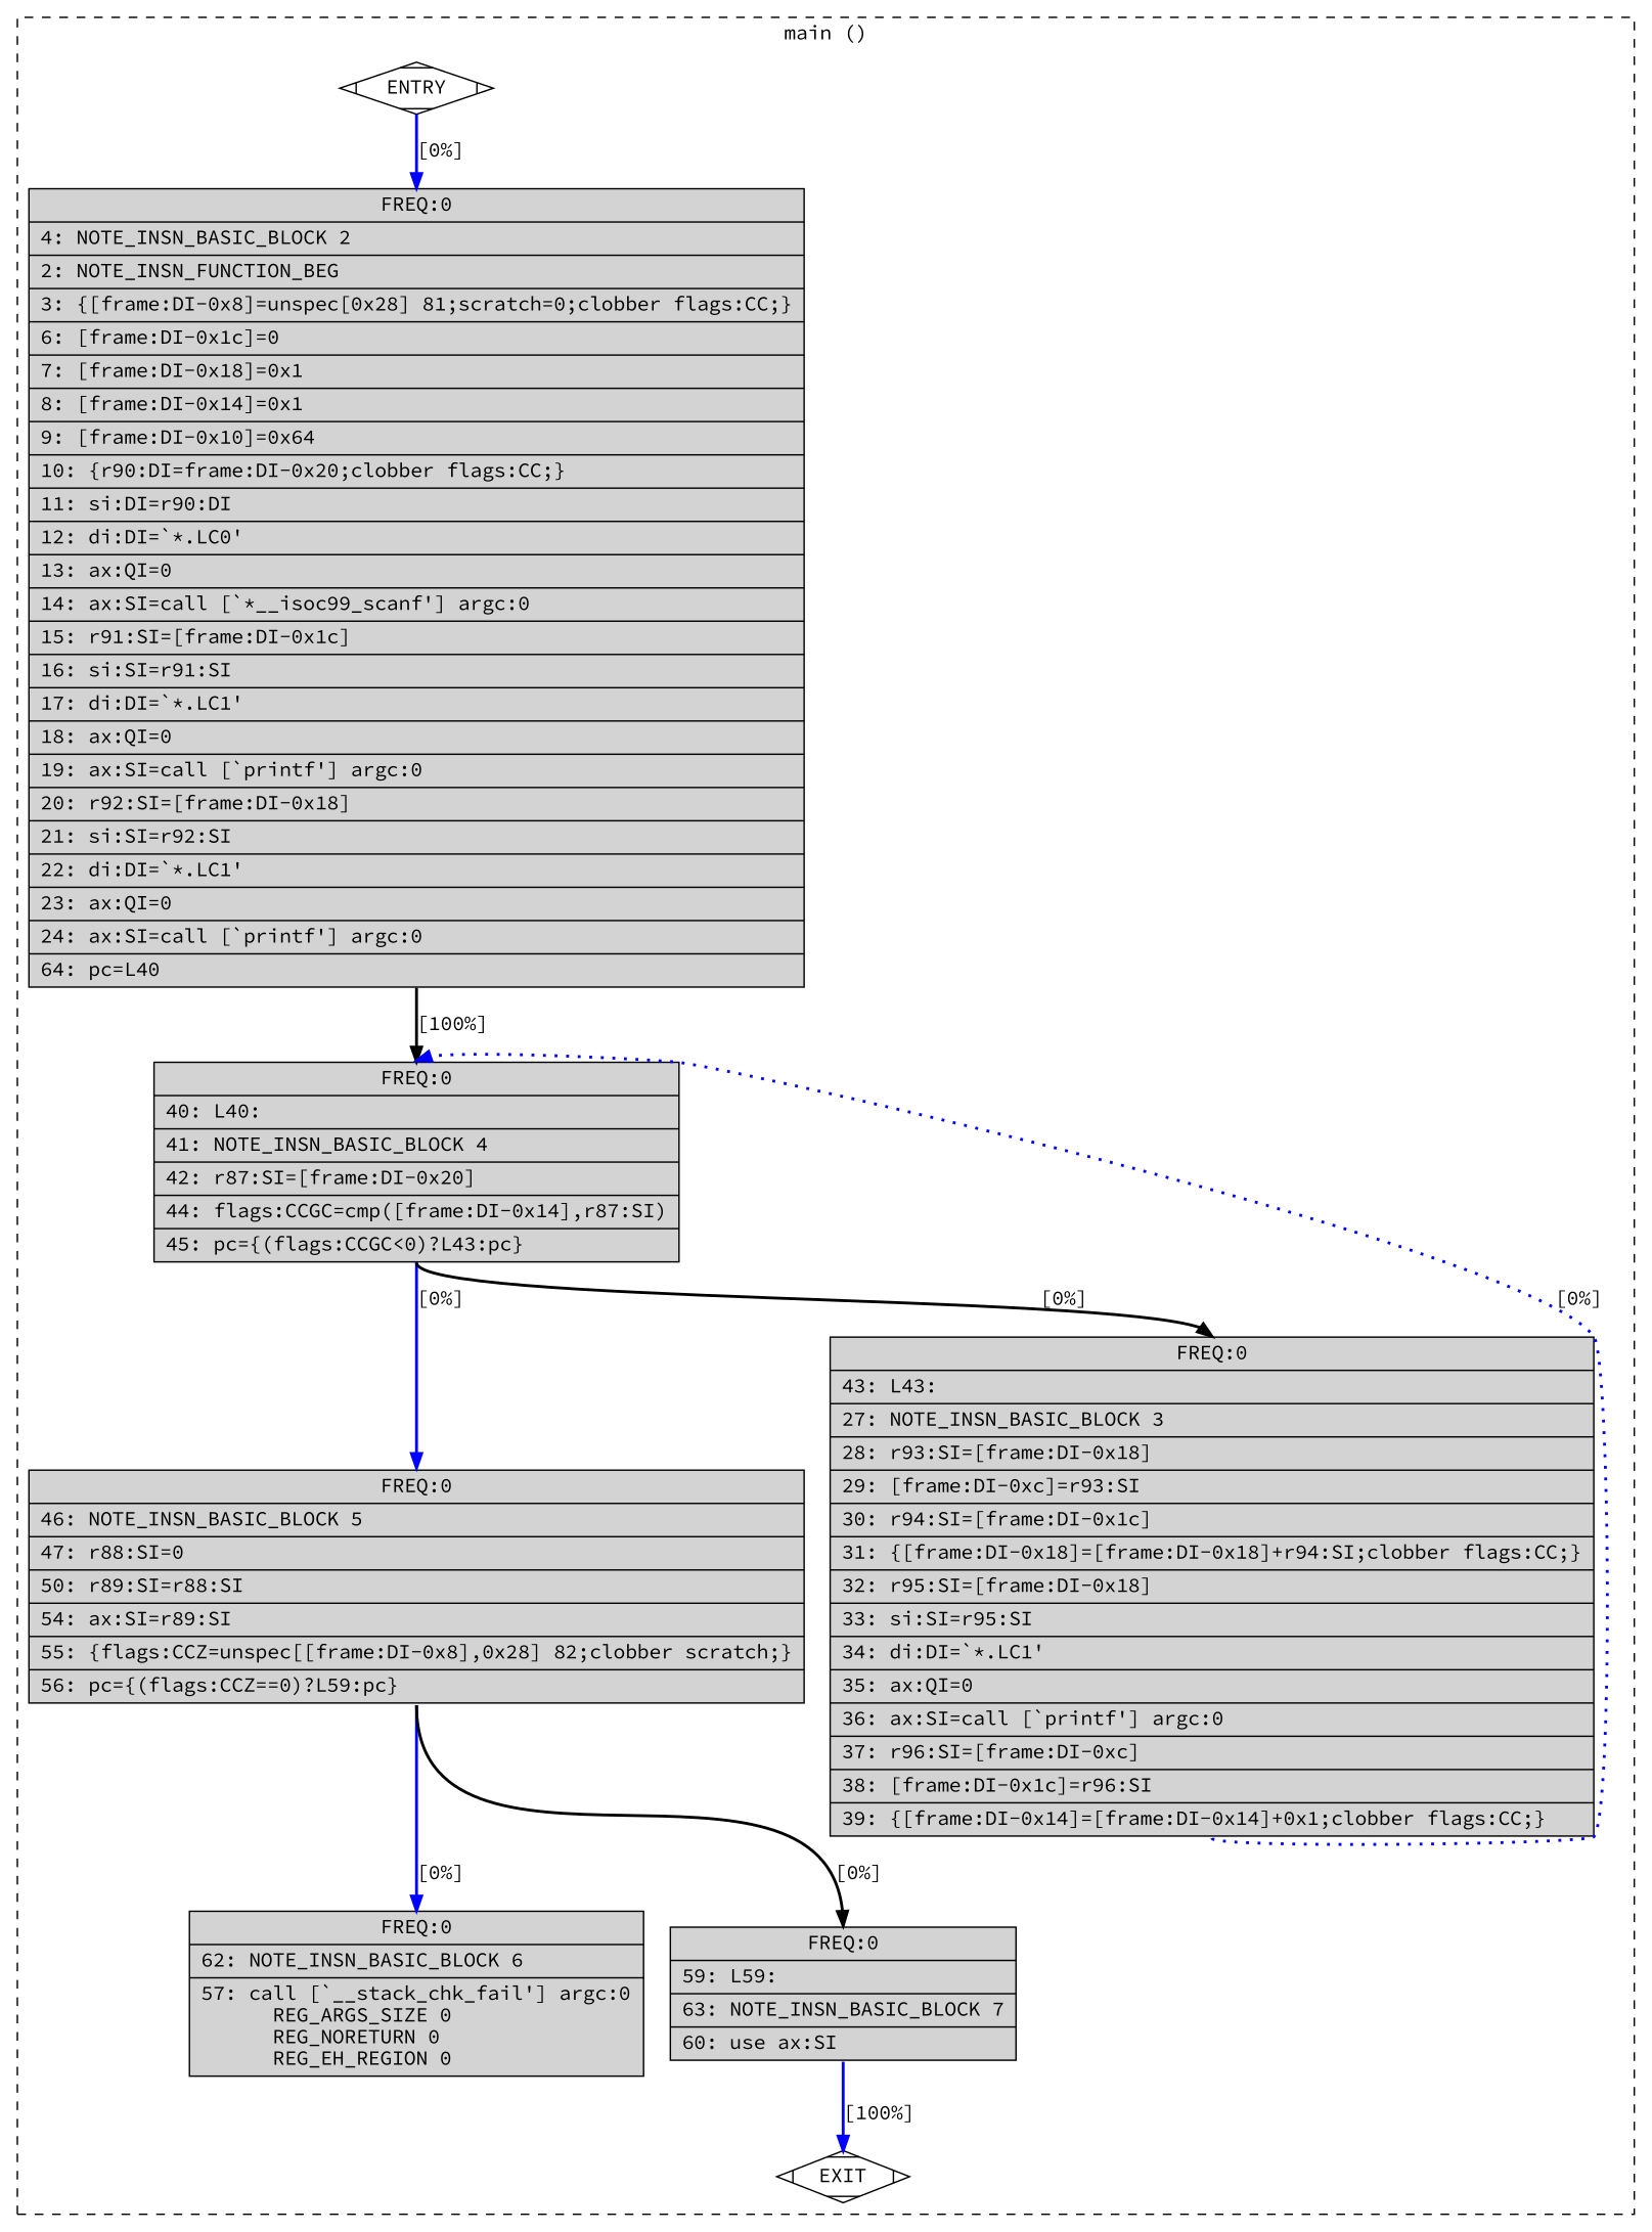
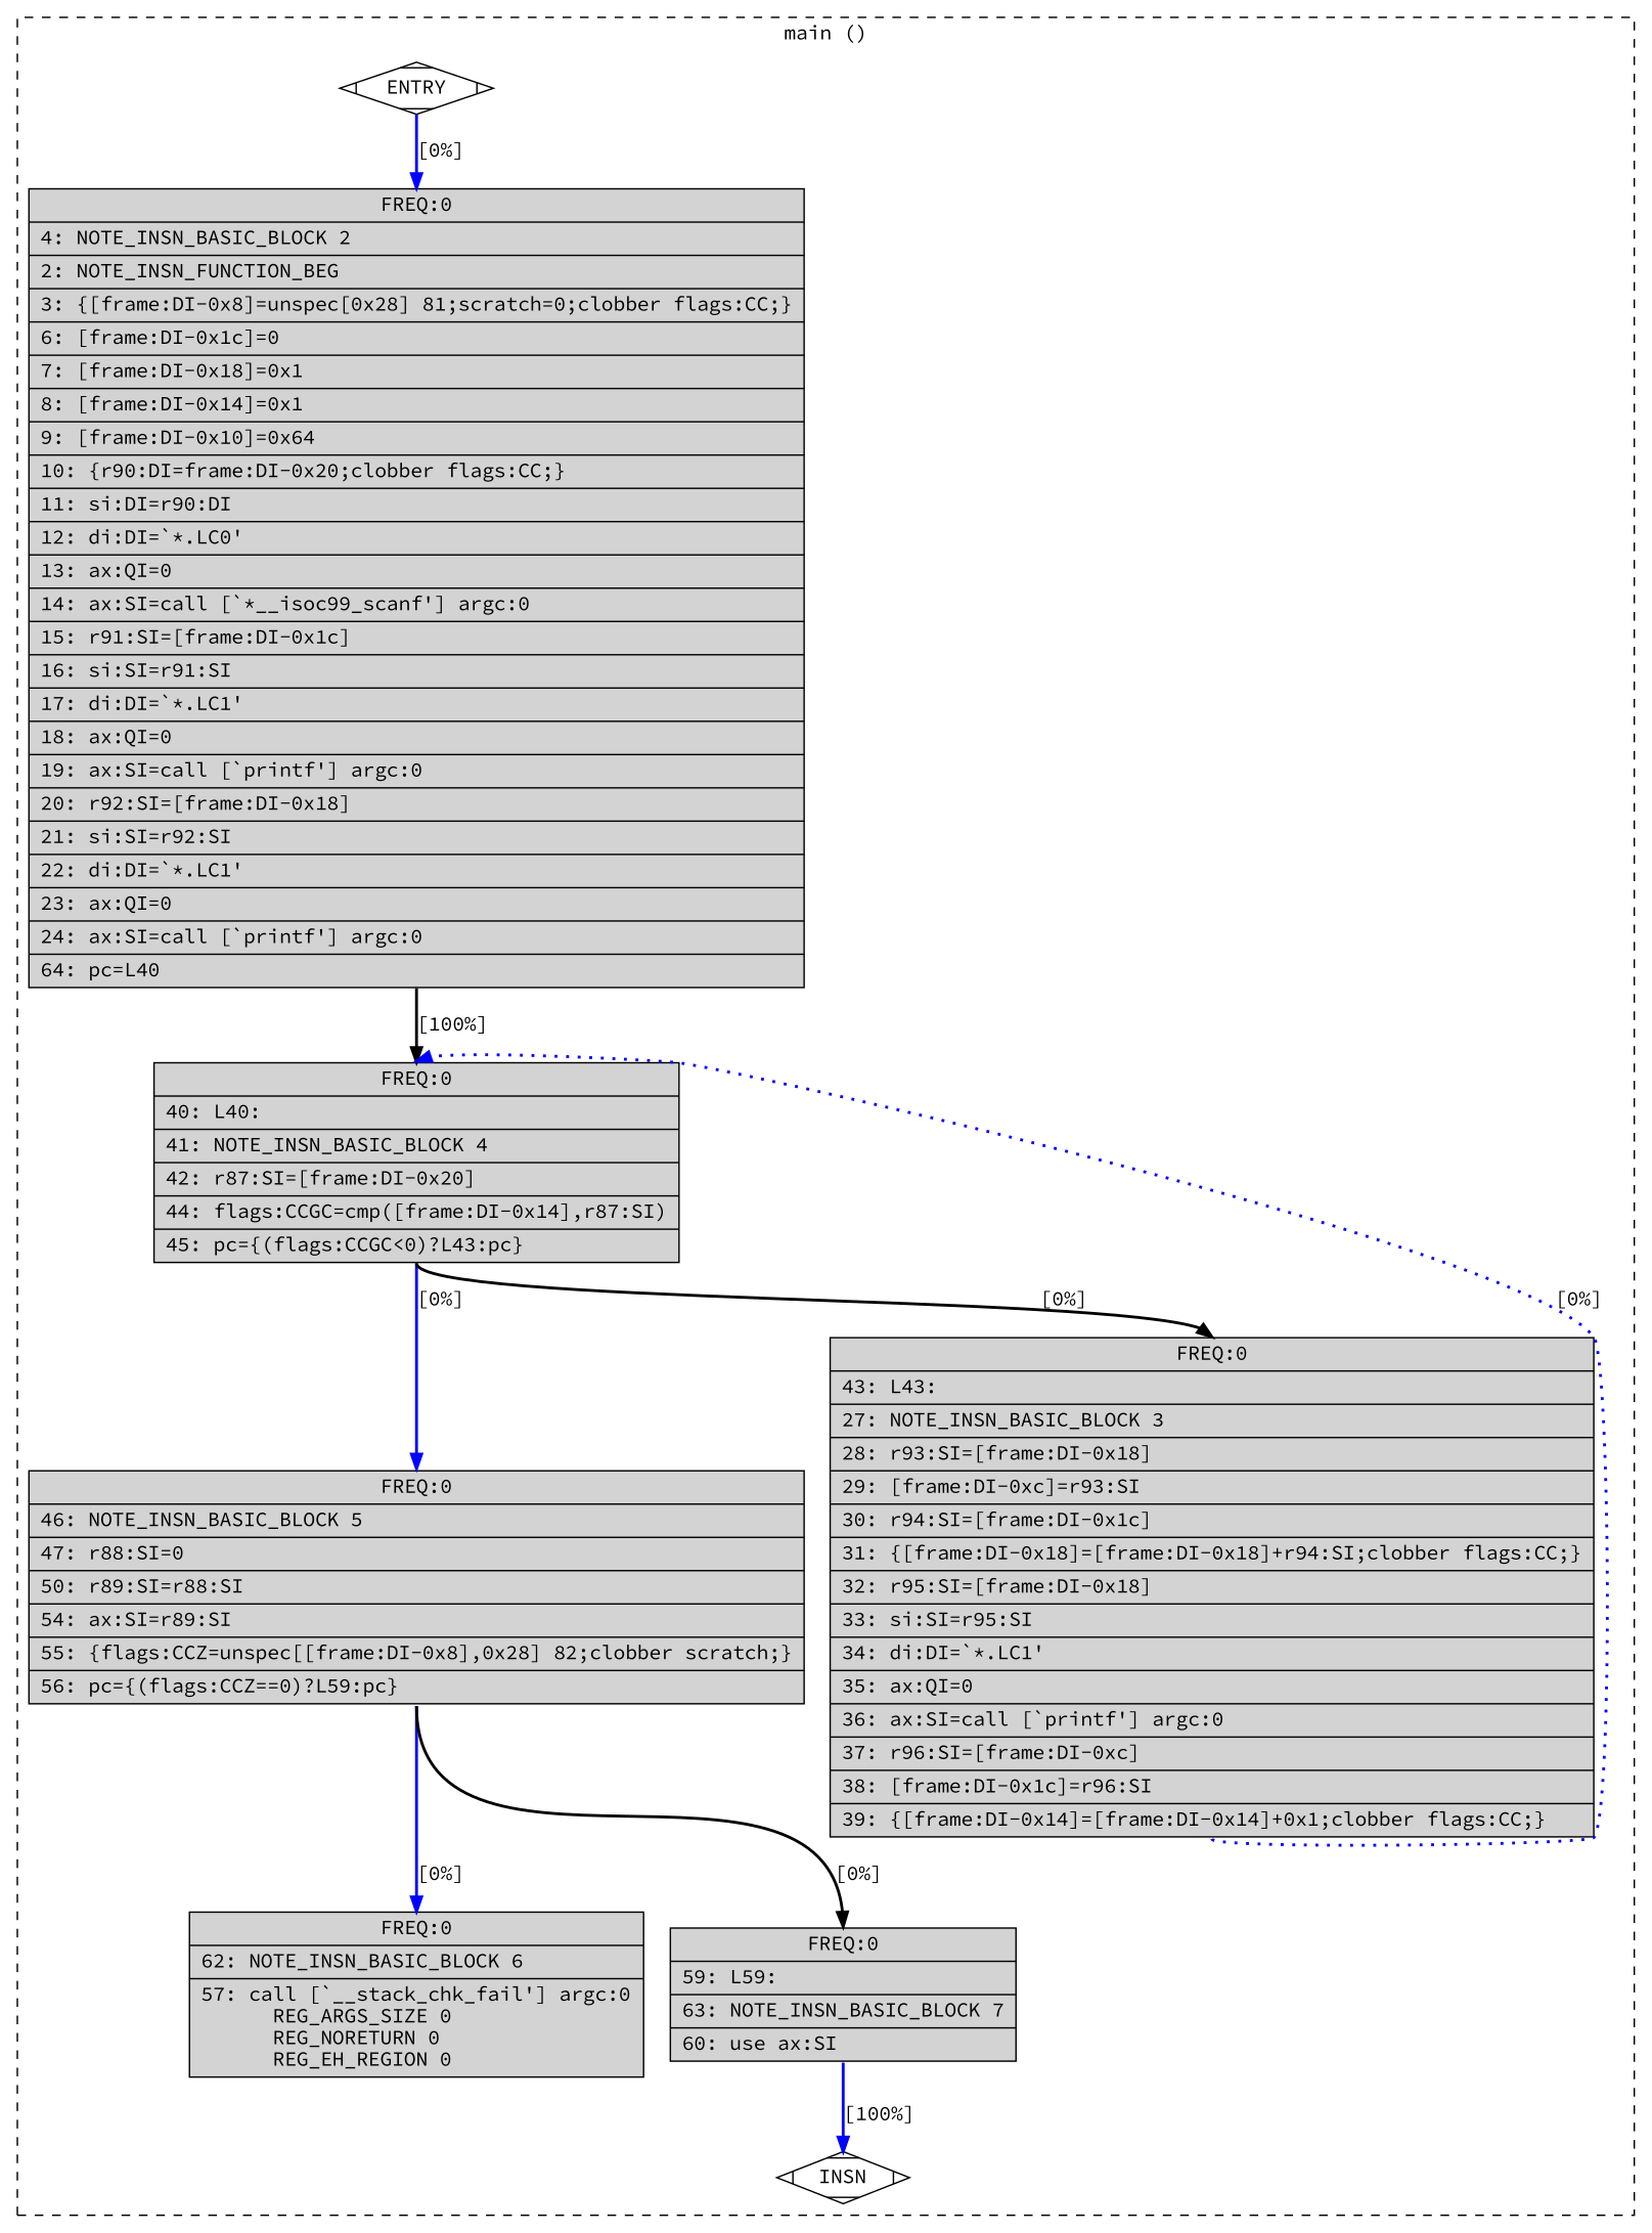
  digraph {
    fontname="Source Code Pro"
    node [fillcolor=lightgrey shape=record style=filled fontname="Source Code Pro"]
    edge [color=blue constraint=true headport=n style="solid,bold" tailport=s weight=100 fontname="Source Code Pro"]
    n1 [fillcolor=white label=ENTRY shape=Mdiamond]
    n2 [label="{ FREQ:0 |\ \ \ \ 4:\ NOTE_INSN_BASIC_BLOCK\ 2\l|\ \ \ \ 2:\ NOTE_INSN_FUNCTION_BEG\l|\ \ \ \ 3:\ \{[frame:DI-0x8]=unspec[0x28]\ 81;scratch=0;clobber\ flags:CC;\}\l|\ \ \ \ 6:\ [frame:DI-0x1c]=0\l|\ \ \ \ 7:\ [frame:DI-0x18]=0x1\l|\ \ \ \ 8:\ [frame:DI-0x14]=0x1\l|\ \ \ \ 9:\ [frame:DI-0x10]=0x64\l|\ \ \ 10:\ \{r90:DI=frame:DI-0x20;clobber\ flags:CC;\}\l|\ \ \ 11:\ si:DI=r90:DI\l|\ \ \ 12:\ di:DI=`*.LC0'\l|\ \ \ 13:\ ax:QI=0\l|\ \ \ 14:\ ax:SI=call\ [`*__isoc99_scanf']\ argc:0\l|\ \ \ 15:\ r91:SI=[frame:DI-0x1c]\l|\ \ \ 16:\ si:SI=r91:SI\l|\ \ \ 17:\ di:DI=`*.LC1'\l|\ \ \ 18:\ ax:QI=0\l|\ \ \ 19:\ ax:SI=call\ [`printf']\ argc:0\l|\ \ \ 20:\ r92:SI=[frame:DI-0x18]\l|\ \ \ 21:\ si:SI=r92:SI\l|\ \ \ 22:\ di:DI=`*.LC1'\l|\ \ \ 23:\ ax:QI=0\l|\ \ \ 24:\ ax:SI=call\ [`printf']\ argc:0\l|\ \ \ 64:\ pc=L40\l}"]
-   n3 [fillcolor=white label=EXIT shape=Mdiamond]
+   n3 [fillcolor=white label=INSN shape=Mdiamond]
    n4 [label="{ FREQ:0 |\ \ \ 40:\ L40:\l|\ \ \ 41:\ NOTE_INSN_BASIC_BLOCK\ 4\l|\ \ \ 42:\ r87:SI=[frame:DI-0x20]\l|\ \ \ 44:\ flags:CCGC=cmp([frame:DI-0x14],r87:SI)\l|\ \ \ 45:\ pc=\{(flags:CCGC\<0)?L43:pc\}\l}"]
    n5 [label="{ FREQ:0 |\ \ \ 46:\ NOTE_INSN_BASIC_BLOCK\ 5\l|\ \ \ 47:\ r88:SI=0\l|\ \ \ 50:\ r89:SI=r88:SI\l|\ \ \ 54:\ ax:SI=r89:SI\l|\ \ \ 55:\ \{flags:CCZ=unspec[[frame:DI-0x8],0x28]\ 82;clobber\ scratch;\}\l|\ \ \ 56:\ pc=\{(flags:CCZ==0)?L59:pc\}\l}"]
    n6 [label="{ FREQ:0 |\ \ \ 43:\ L43:\l|\ \ \ 27:\ NOTE_INSN_BASIC_BLOCK\ 3\l|\ \ \ 28:\ r93:SI=[frame:DI-0x18]\l|\ \ \ 29:\ [frame:DI-0xc]=r93:SI\l|\ \ \ 30:\ r94:SI=[frame:DI-0x1c]\l|\ \ \ 31:\ \{[frame:DI-0x18]=[frame:DI-0x18]+r94:SI;clobber\ flags:CC;\}\l|\ \ \ 32:\ r95:SI=[frame:DI-0x18]\l|\ \ \ 33:\ si:SI=r95:SI\l|\ \ \ 34:\ di:DI=`*.LC1'\l|\ \ \ 35:\ ax:QI=0\l|\ \ \ 36:\ ax:SI=call\ [`printf']\ argc:0\l|\ \ \ 37:\ r96:SI=[frame:DI-0xc]\l|\ \ \ 38:\ [frame:DI-0x1c]=r96:SI\l|\ \ \ 39:\ \{[frame:DI-0x14]=[frame:DI-0x14]+0x1;clobber\ flags:CC;\}\l}"]
    n7 [label="{ FREQ:0 |\ \ \ 62:\ NOTE_INSN_BASIC_BLOCK\ 6\l|\ \ \ 57:\ call\ [`__stack_chk_fail']\ argc:0\l\ \ \ \ \ \ REG_ARGS_SIZE\ 0\l\ \ \ \ \ \ REG_NORETURN\ 0\l\ \ \ \ \ \ REG_EH_REGION\ 0\l}"]
    n8 [label="{ FREQ:0 |\ \ \ 59:\ L59:\l|\ \ \ 63:\ NOTE_INSN_BASIC_BLOCK\ 7\l|\ \ \ 60:\ use\ ax:SI\l}"]
    subgraph cluster_1 {
      color=black
      label="main ()"
      style=dashed
      n1
      n2
      n3
      n4
      n5
      n6
      n7
      n8
    }
    n1 -> n2 [label="[0%]"]
    n1 -> n3 [style=invis color="" weight=""]
    n2 -> n4 [color=black label="[100%]" weight=10]
    n4 -> n5 [label="[0%]"]
    n4 -> n6 [color=black label="[0%]" weight=10]
    n5 -> n7 [label="[0%]"]
    n5 -> n8 [color=black label="[0%]" weight=10]
    n6 -> n4 [constraint=false label="[0%]" style="dotted,bold" weight=10]
    n8 -> n3 [label="[100%]"]
  }
